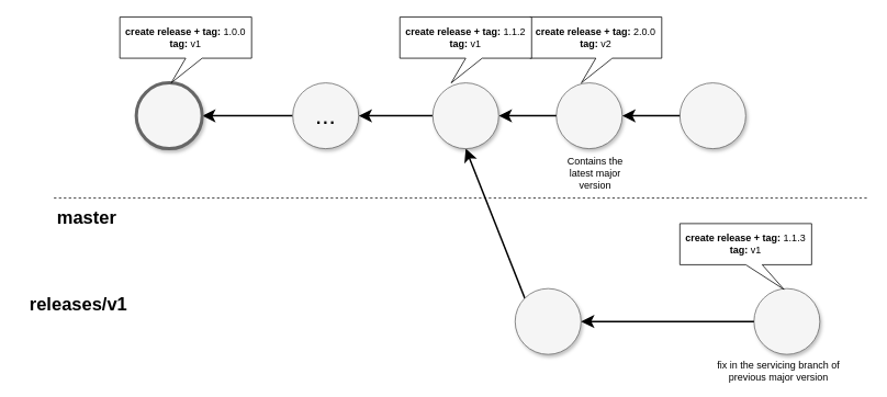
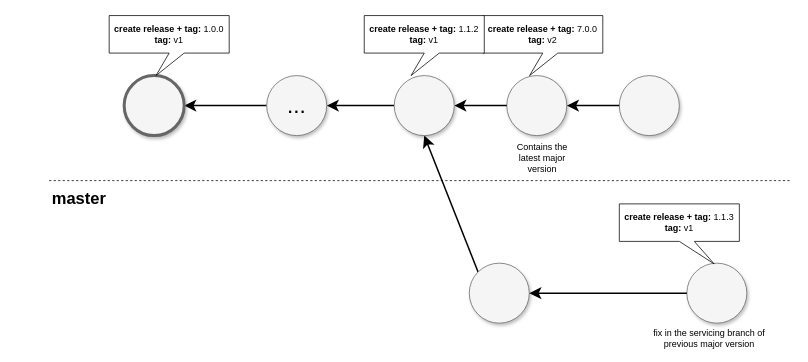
  <mxCell id="0" style=";html=1;" />
  <mxCell id="1" style=";html=1;" parent="0" />
  <mxCell id="2" style="edgeStyle=none;curved=1;html=1;startSize=10;endArrow=classic;endFill=1;endSize=10;strokeColor=#000000;strokeWidth=2;fontSize=12;entryX=1;entryY=0.5;entryDx=0;entryDy=0;exitX=0;exitY=0.5;exitDx=0;exitDy=0;" parent="1" source="6" target="4" edge="1"><mxGeometry relative="1" as="geometry"><mxPoint x="295" y="300" as="sourcePoint" /></mxGeometry></mxCell>
  <mxCell id="3" style="edgeStyle=none;curved=1;html=1;startSize=10;endFill=1;endSize=10;strokeWidth=2;fontSize=12;exitX=0;exitY=0;exitDx=0;exitDy=0;entryX=0.5;entryY=1;entryDx=0;entryDy=0;" parent="1" source="7" edge="1"><mxGeometry relative="1" as="geometry"><mxPoint x="565" y="180" as="targetPoint" /></mxGeometry></mxCell>
  <mxCell id="4" value="" style="ellipse;whiteSpace=wrap;html=1;rounded=0;shadow=1;strokeColor=#666666;strokeWidth=4;fontSize=30;align=center;fillColor=#f5f5f5;" parent="1" vertex="1"><mxGeometry x="165" y="100" width="80" height="80" as="geometry" /></mxCell>
  <mxCell id="5" style="edgeStyle=none;curved=1;html=1;startSize=10;endFill=1;endSize=10;strokeWidth=2;fontSize=12;exitX=0;exitY=0.5;exitDx=0;exitDy=0;entryX=1;entryY=0.5;entryDx=0;entryDy=0;" parent="1" source="10" target="6" edge="1"><mxGeometry relative="1" as="geometry"><mxPoint x="475" y="60" as="targetPoint" /></mxGeometry></mxCell>
  <mxCell id="6" value="..." style="ellipse;whiteSpace=wrap;html=1;rounded=0;shadow=1;strokeColor=#666666;strokeWidth=1;fontSize=30;align=center;fillColor=#f5f5f5;" parent="1" vertex="1"><mxGeometry x="355" y="100" width="80" height="80" as="geometry" /></mxCell>
  <mxCell id="7" value="" style="ellipse;whiteSpace=wrap;html=1;rounded=0;shadow=1;strokeColor=#666666;strokeWidth=1;fontSize=30;align=center;fillColor=#f5f5f5;" parent="1" vertex="1"><mxGeometry x="625" y="350" width="80" height="80" as="geometry" /></mxCell>
  <mxCell id="8" value="" style="ellipse;whiteSpace=wrap;html=1;rounded=0;shadow=1;strokeColor=#666666;strokeWidth=1;fontSize=30;align=center;fillColor=#f5f5f5;" parent="1" vertex="1"><mxGeometry x="675" y="100" width="80" height="80" as="geometry" /></mxCell>
  <mxCell id="9" style="edgeStyle=none;curved=1;html=1;startSize=10;endFill=1;endSize=10;strokeWidth=2;fontSize=12;exitX=0;exitY=0.5;exitDx=0;exitDy=0;entryX=1;entryY=0.5;entryDx=0;entryDy=0;" parent="1" source="8" target="10" edge="1"><mxGeometry relative="1" as="geometry"><mxPoint x="615" y="60" as="targetPoint" /></mxGeometry></mxCell>
  <mxCell id="10" value="" style="ellipse;whiteSpace=wrap;html=1;rounded=0;shadow=1;strokeColor=#666666;strokeWidth=1;fontSize=30;align=center;fillColor=#f5f5f5;" parent="1" vertex="1"><mxGeometry x="525" y="100" width="80" height="80" as="geometry" /></mxCell>
  <mxCell id="11" value="" style="ellipse;whiteSpace=wrap;html=1;rounded=0;shadow=1;strokeColor=#666666;strokeWidth=1;fontSize=30;align=center;fillColor=#f5f5f5;" parent="1" vertex="1"><mxGeometry x="915" y="350" width="80" height="80" as="geometry" /></mxCell>
  <mxCell id="12" style="edgeStyle=none;curved=1;html=1;startSize=10;endFill=1;endSize=10;strokeWidth=2;fontSize=12;exitX=0;exitY=0.5;exitDx=0;exitDy=0;entryX=1;entryY=0.5;entryDx=0;entryDy=0;" parent="1" source="11" target="7" edge="1"><mxGeometry relative="1" as="geometry"><mxPoint x="646.716" y="371.716" as="sourcePoint" /><mxPoint x="575" y="190" as="targetPoint" /></mxGeometry></mxCell>
  <mxCell id="13" value="&lt;b&gt;create release + tag:&lt;/b&gt; 1.1.3&lt;br&gt;&lt;b&gt;tag:&lt;/b&gt; v1" style="shape=callout;whiteSpace=wrap;html=1;perimeter=calloutPerimeter;position2=0.79;" parent="1" vertex="1"><mxGeometry x="825" y="271" width="160" height="80" as="geometry" /></mxCell>
  <mxCell id="14" value="" style="ellipse;whiteSpace=wrap;html=1;rounded=0;shadow=1;strokeColor=#666666;strokeWidth=1;fontSize=30;align=center;fillColor=#f5f5f5;" parent="1" vertex="1"><mxGeometry x="825" y="100" width="80" height="80" as="geometry" /></mxCell>
  <mxCell id="15" style="edgeStyle=none;curved=1;html=1;startSize=10;endFill=1;endSize=10;strokeWidth=2;fontSize=12;exitX=0;exitY=0.5;exitDx=0;exitDy=0;" parent="1" source="14" edge="1"><mxGeometry relative="1" as="geometry"><mxPoint x="685" y="150" as="sourcePoint" /><mxPoint x="755" y="140" as="targetPoint" /></mxGeometry></mxCell>
  <mxCell id="16" value="master" style="text;html=1;strokeColor=none;fillColor=none;align=center;verticalAlign=middle;whiteSpace=wrap;rounded=0;fontStyle=1;fontSize=22;" parent="1" vertex="1"><mxGeometry x="20" y="255" width="170" height="19" as="geometry" /></mxCell>
- <mxCell id="17" value="releases/v1" style="text;html=1;strokeColor=none;fillColor=none;align=center;verticalAlign=middle;whiteSpace=wrap;rounded=0;fontStyle=1;fontSize=22;" parent="1" vertex="1"><mxGeometry x="35" y="360" width="120" height="20" as="geometry" /></mxCell>
  <mxCell id="18" value="" style="endArrow=none;dashed=1;html=1;fontSize=22;" parent="1" edge="1"><mxGeometry width="50" height="50" relative="1" as="geometry"><mxPoint x="65" y="240" as="sourcePoint" /><mxPoint x="1055" y="240" as="targetPoint" /></mxGeometry></mxCell>
  <mxCell id="19" value="&lt;b&gt;create release + tag:&lt;/b&gt; 1.0.0&lt;br&gt;&lt;b&gt;tag:&lt;/b&gt; v1" style="shape=callout;whiteSpace=wrap;html=1;perimeter=calloutPerimeter;position2=0.39;" vertex="1" parent="1"><mxGeometry x="145" y="20" width="160" height="80" as="geometry" /></mxCell>
- <mxCell id="20" value="&lt;b&gt;create release + tag:&lt;/b&gt;&amp;nbsp;2.0.0&lt;br&gt;&lt;b&gt;tag:&lt;/b&gt; v2" style="shape=callout;whiteSpace=wrap;html=1;perimeter=calloutPerimeter;position2=0.39;" vertex="1" parent="1"><mxGeometry x="643" y="20" width="160" height="80" as="geometry" /></mxCell>
+ <mxCell id="20" value="&lt;b&gt;create release + tag:&lt;/b&gt;&amp;nbsp;7.0.0&lt;br&gt;&lt;b&gt;tag:&lt;/b&gt; v2" style="shape=callout;whiteSpace=wrap;html=1;perimeter=calloutPerimeter;position2=0.39;" vertex="1" parent="1"><mxGeometry x="643" y="20" width="160" height="80" as="geometry" /></mxCell>
  <mxCell id="21" value="&lt;b&gt;create release + tag:&lt;/b&gt; 1.1.2&lt;br&gt;&lt;b&gt;tag:&lt;/b&gt; v1" style="shape=callout;whiteSpace=wrap;html=1;perimeter=calloutPerimeter;position2=0.39;" vertex="1" parent="1"><mxGeometry x="485" y="20" width="160" height="80" as="geometry" /></mxCell>
  <mxCell id="22" value="Contains the latest major version" style="text;html=1;strokeColor=none;fillColor=none;align=center;verticalAlign=middle;whiteSpace=wrap;rounded=0;" vertex="1" parent="1"><mxGeometry x="675" y="200" width="95" height="20" as="geometry" /></mxCell>
  <mxCell id="23" value="fix in the servicing branch of previous major version" style="text;html=1;strokeColor=none;fillColor=none;align=center;verticalAlign=middle;whiteSpace=wrap;rounded=0;" vertex="1" parent="1"><mxGeometry x="855" y="440" width="180" height="20" as="geometry" /></mxCell>
